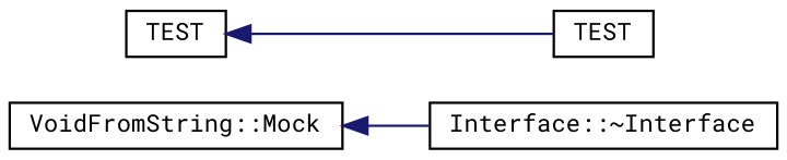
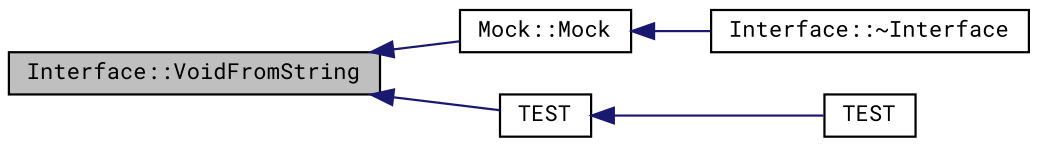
  digraph {
    fontname="Roboto Mono"
    rankdir=LR
    node [color=black fillcolor=white fontname="Roboto Mono" fontsize=10 shape=record style=filled]
    edge [color=midnightblue dir=back fontname="Roboto Mono" fontsize=10 labelfontname=Helvetica labelfontsize=10 style=solid]
-   n2 [height=0.2 label="VoidFromString::Mock" width=0.4]
+   n1 [fillcolor=grey75 fontcolor=black height=0.2 label="Interface::VoidFromString" width=0.4]
+   n2 [height=0.2 label="Mock::Mock" width=0.4]
    n3 [height=0.2 label=TEST width=0.4]
    n4 [height=0.2 label="Interface::~Interface" width=0.4]
    n5 [height=0.2 label=TEST width=0.4]
+   n1 -> n2
+   n1 -> n3
    n2 -> n4
    n3 -> n5
  }
